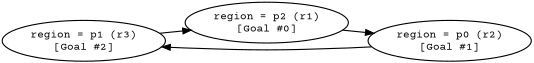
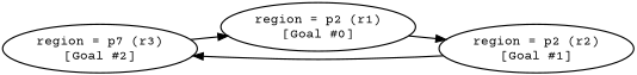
  digraph {
    fontname="Courier Prime"
    rankdir=LR
    node [fontname="Courier Prime" fontsize=20 style=bold]
    edge [arrowsize=1.5 fontname="Courier Prime" fontsize=20 style=bold]
-   n1 [height=0 label="region = p1 (r3)\n[Goal #2]" width=0]
+   n1 [height=0 label="region = p7 (r3)\n[Goal #2]" width=0]
    n2 [height=0 label="region = p2 (r1)\n[Goal #0]" width=0]
-   n3 [height=0 label="region = p0 (r2)\n[Goal #1]" width=0]
+   n3 [height=0 label="region = p2 (r2)\n[Goal #1]" width=0]
    n1 -> n2
    n2 -> n3
    n3 -> n1
  }
